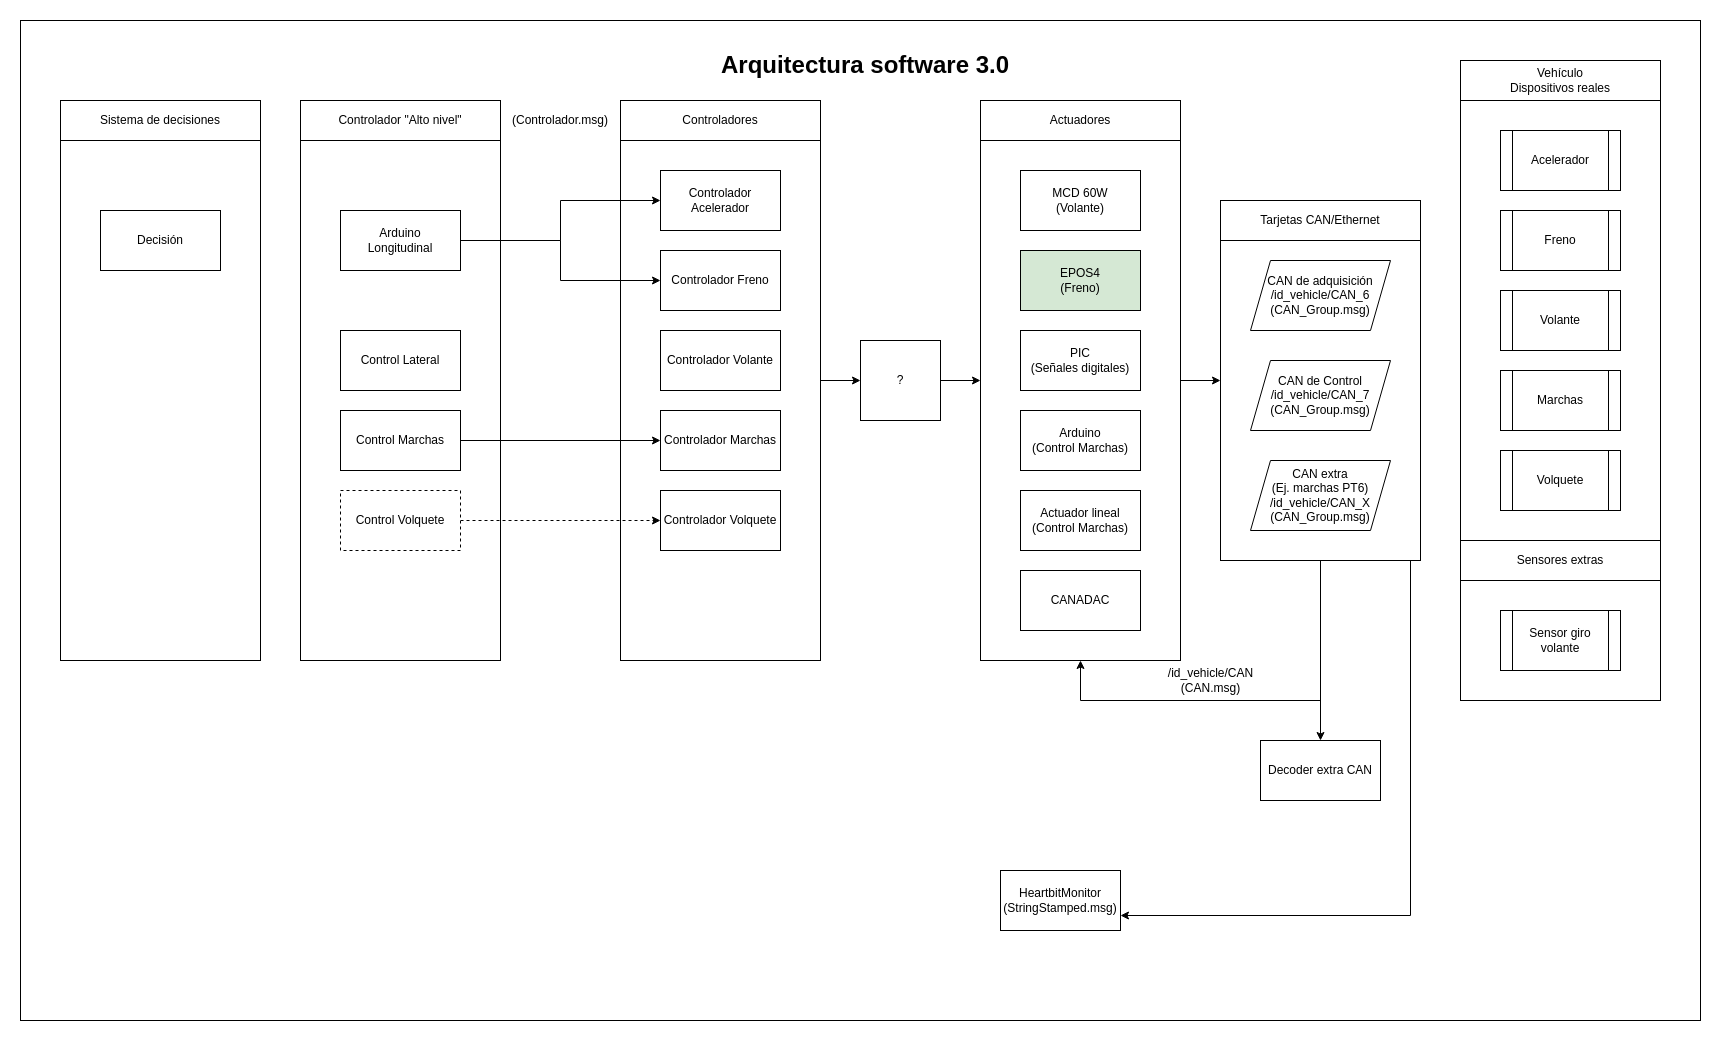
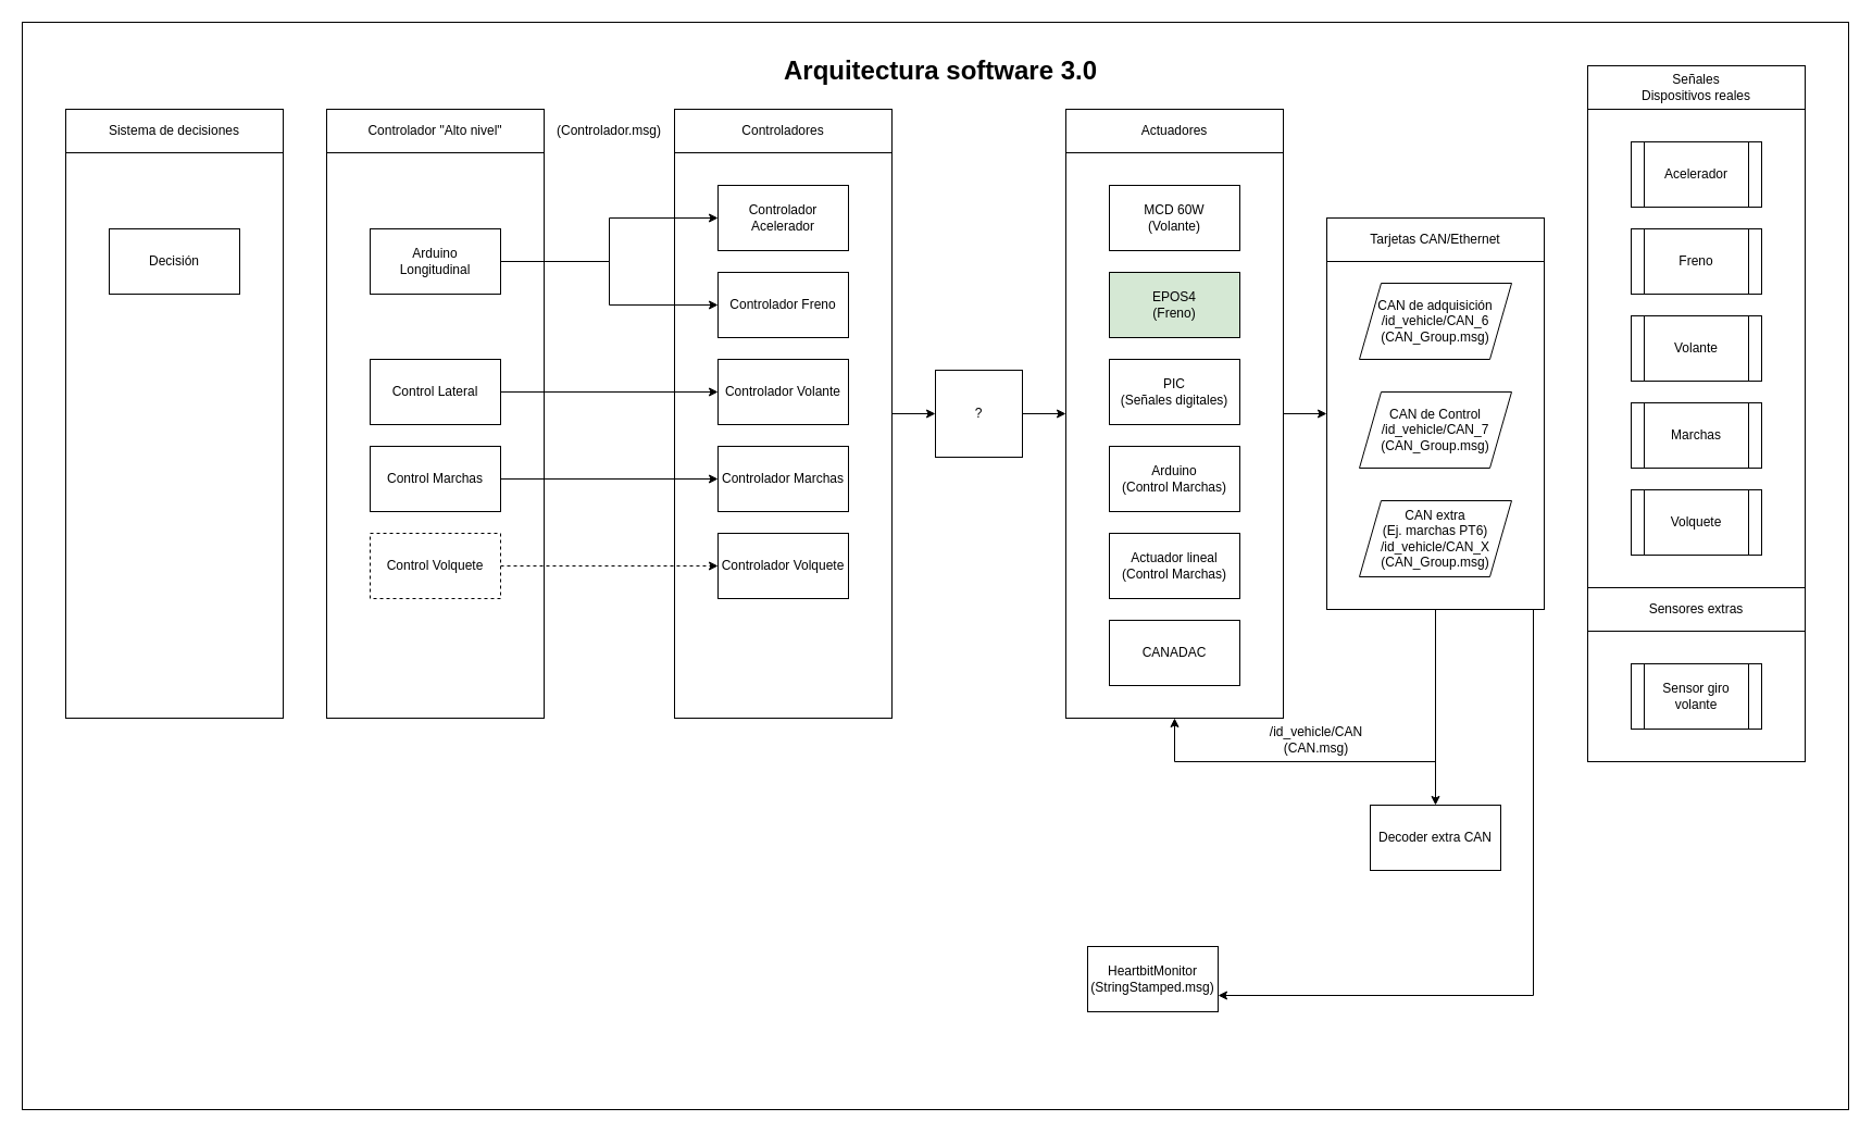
  <mxCell id="0" />
  <mxCell id="1" parent="0" />
  <mxCell id="2" value="" style="rounded=0;whiteSpace=wrap;html=1;" parent="1" vertex="1"><mxGeometry x="20" width="1680" height="1000" as="geometry" y="20" /></mxCell>
  <mxCell id="3" value="" style="rounded=0;whiteSpace=wrap;html=1;" parent="1" vertex="1"><mxGeometry x="300" y="100" width="200" height="560" as="geometry" /></mxCell>
  <mxCell id="4" style="edgeStyle=orthogonalEdgeStyle;rounded=0;orthogonalLoop=1;jettySize=auto;html=1;exitX=1;exitY=0.5;exitDx=0;exitDy=0;entryX=0;entryY=0.5;entryDx=0;entryDy=0;" parent="1" source="5" target="56" edge="1"><mxGeometry relative="1" as="geometry" /></mxCell>
  <mxCell id="5" value="" style="rounded=0;whiteSpace=wrap;html=1;" parent="1" vertex="1"><mxGeometry x="620" y="100" width="200" height="560" as="geometry" /></mxCell>
  <mxCell id="6" value="" style="rounded=0;whiteSpace=wrap;html=1;" parent="1" vertex="1"><mxGeometry x="1460" y="60" width="200" height="480" as="geometry" /></mxCell>
  <mxCell id="7" value="Acelerador" style="shape=process;whiteSpace=wrap;html=1;backgroundOutline=1;" parent="1" vertex="1"><mxGeometry x="1500" y="130" width="120" height="60" as="geometry" /></mxCell>
  <mxCell id="8" value="Freno" style="shape=process;whiteSpace=wrap;html=1;backgroundOutline=1;" parent="1" vertex="1"><mxGeometry x="1500" y="210" width="120" height="60" as="geometry" /></mxCell>
  <mxCell id="9" value="Volante" style="shape=process;whiteSpace=wrap;html=1;backgroundOutline=1;" parent="1" vertex="1"><mxGeometry x="1500" y="290" width="120" height="60" as="geometry" /></mxCell>
  <mxCell id="10" value="Marchas" style="shape=process;whiteSpace=wrap;html=1;backgroundOutline=1;" parent="1" vertex="1"><mxGeometry x="1500" y="370" width="120" height="60" as="geometry" /></mxCell>
  <mxCell id="11" value="Volquete" style="shape=process;whiteSpace=wrap;html=1;backgroundOutline=1;" parent="1" vertex="1"><mxGeometry x="1500" y="450" width="120" height="60" as="geometry" /></mxCell>
- <mxCell id="12" value="&lt;div&gt;Vehículo&lt;/div&gt;&lt;div&gt;Dispositivos reales&lt;br&gt;&lt;/div&gt;" style="rounded=0;whiteSpace=wrap;html=1;" parent="1" vertex="1"><mxGeometry x="1460" y="60" width="200" height="40" as="geometry" /></mxCell>
+ <mxCell id="12" value="&lt;div&gt;Señales&lt;/div&gt;&lt;div&gt;Dispositivos reales&lt;br&gt;&lt;/div&gt;" style="rounded=0;whiteSpace=wrap;html=1;" parent="1" vertex="1"><mxGeometry x="1460" y="60" width="200" height="40" as="geometry" /></mxCell>
  <mxCell id="13" value="" style="rounded=0;whiteSpace=wrap;html=1;" parent="1" vertex="1"><mxGeometry x="1460" y="540" width="200" height="160" as="geometry" /></mxCell>
  <mxCell id="14" value="Sensores extras" style="rounded=0;whiteSpace=wrap;html=1;" parent="1" vertex="1"><mxGeometry x="1460" y="540" width="200" height="40" as="geometry" /></mxCell>
  <mxCell id="15" value="Sensor giro volante" style="shape=process;whiteSpace=wrap;html=1;backgroundOutline=1;" parent="1" vertex="1"><mxGeometry x="1500" y="610" width="120" height="60" as="geometry" /></mxCell>
  <mxCell id="16" style="edgeStyle=orthogonalEdgeStyle;rounded=0;orthogonalLoop=1;jettySize=auto;html=1;exitX=0.5;exitY=1;exitDx=0;exitDy=0;entryX=0.5;entryY=0;entryDx=0;entryDy=0;" parent="1" source="19" target="52" edge="1"><mxGeometry relative="1" as="geometry" /></mxCell>
  <mxCell id="17" style="edgeStyle=orthogonalEdgeStyle;rounded=0;orthogonalLoop=1;jettySize=auto;html=1;exitX=0.5;exitY=1;exitDx=0;exitDy=0;entryX=0.5;entryY=1;entryDx=0;entryDy=0;" parent="1" source="19" target="25" edge="1"><mxGeometry relative="1" as="geometry"><Array as="points"><mxPoint x="1320" y="700" /><mxPoint x="1080" y="700" /></Array></mxGeometry></mxCell>
  <mxCell id="18" style="edgeStyle=orthogonalEdgeStyle;rounded=0;orthogonalLoop=1;jettySize=auto;html=1;exitX=0.75;exitY=1;exitDx=0;exitDy=0;entryX=1;entryY=0.75;entryDx=0;entryDy=0;" edge="1" parent="1" source="19" target="58"><mxGeometry relative="1" as="geometry"><Array as="points"><mxPoint x="1410" y="560" /><mxPoint x="1410" y="915" /></Array></mxGeometry></mxCell>
  <mxCell id="19" value="" style="rounded=0;whiteSpace=wrap;html=1;" parent="1" vertex="1"><mxGeometry x="1220" y="200" width="200" height="360" as="geometry" /></mxCell>
  <mxCell id="20" value="Tarjetas CAN/Ethernet" style="rounded=0;whiteSpace=wrap;html=1;" parent="1" vertex="1"><mxGeometry x="1220" y="200" width="200" height="40" as="geometry" /></mxCell>
  <mxCell id="21" value="CAN de adquisición&lt;br&gt;/id_vehicle/CAN_6&lt;br&gt;(CAN_Group.msg)" style="shape=parallelogram;perimeter=parallelogramPerimeter;whiteSpace=wrap;html=1;fixedSize=1;" parent="1" vertex="1"><mxGeometry x="1250" y="260" width="140" height="70" as="geometry" /></mxCell>
  <mxCell id="22" value="CAN de Control&lt;br&gt;/id_vehicle/CAN_7&lt;br&gt;(CAN_Group.msg)" style="shape=parallelogram;perimeter=parallelogramPerimeter;whiteSpace=wrap;html=1;fixedSize=1;" parent="1" vertex="1"><mxGeometry x="1250" y="360" width="140" height="70" as="geometry" /></mxCell>
  <mxCell id="23" value="&lt;div&gt;CAN extra&lt;/div&gt;&lt;div&gt;(Ej. marchas PT6)&lt;br&gt;&lt;/div&gt;&lt;div&gt;/id_vehicle/CAN_X&lt;br&gt;&lt;/div&gt;&lt;div&gt;(CAN_Group.msg)&lt;br&gt;&lt;/div&gt;" style="shape=parallelogram;perimeter=parallelogramPerimeter;whiteSpace=wrap;html=1;fixedSize=1;" parent="1" vertex="1"><mxGeometry x="1250" y="460" width="140" height="70" as="geometry" /></mxCell>
  <mxCell id="24" style="edgeStyle=orthogonalEdgeStyle;rounded=0;orthogonalLoop=1;jettySize=auto;html=1;exitX=1;exitY=0.5;exitDx=0;exitDy=0;entryX=0;entryY=0.5;entryDx=0;entryDy=0;" parent="1" source="25" target="19" edge="1"><mxGeometry relative="1" as="geometry" /></mxCell>
  <mxCell id="25" value="" style="rounded=0;whiteSpace=wrap;html=1;" parent="1" vertex="1"><mxGeometry x="980" y="100" width="200" height="560" as="geometry" /></mxCell>
  <mxCell id="26" value="Actuadores" style="rounded=0;whiteSpace=wrap;html=1;" parent="1" vertex="1"><mxGeometry x="980" y="100" width="200" height="40" as="geometry" /></mxCell>
  <mxCell id="27" value="&lt;div&gt;MCD 60W&lt;/div&gt;&lt;div&gt;(Volante)&lt;br&gt;&lt;/div&gt;" style="rounded=0;whiteSpace=wrap;html=1;" parent="1" vertex="1"><mxGeometry x="1020" y="170" width="120" height="60" as="geometry" /></mxCell>
  <mxCell id="28" value="&lt;div&gt;EPOS4&lt;/div&gt;&lt;div&gt;(Freno)&lt;br&gt;&lt;/div&gt;" style="rounded=0;whiteSpace=wrap;html=1;fillColor=#d5e8d4;" parent="1" vertex="1"><mxGeometry x="1020" y="250" width="120" height="60" as="geometry" /></mxCell>
  <mxCell id="29" value="&lt;div&gt;PIC&lt;/div&gt;&lt;div&gt;(Señales digitales)&lt;br&gt;&lt;/div&gt;" style="rounded=0;whiteSpace=wrap;html=1;" parent="1" vertex="1"><mxGeometry x="1020" y="330" width="120" height="60" as="geometry" /></mxCell>
  <mxCell id="30" value="&lt;div&gt;Arduino&lt;/div&gt;&lt;div&gt;(Control Marchas)&lt;br&gt;&lt;/div&gt;" style="rounded=0;whiteSpace=wrap;html=1;" parent="1" vertex="1"><mxGeometry x="1020" y="410" width="120" height="60" as="geometry" /></mxCell>
  <mxCell id="31" value="&lt;div&gt;Actuador lineal&lt;/div&gt;&lt;div&gt;(Control Marchas)&lt;br&gt;&lt;/div&gt;" style="rounded=0;whiteSpace=wrap;html=1;" parent="1" vertex="1"><mxGeometry x="1020" y="490" width="120" height="60" as="geometry" /></mxCell>
  <mxCell id="32" value="CANADAC" style="rounded=0;whiteSpace=wrap;html=1;" parent="1" vertex="1"><mxGeometry x="1020" y="570" width="120" height="60" as="geometry" /></mxCell>
  <mxCell id="33" value="Controlador Freno" style="rounded=0;whiteSpace=wrap;html=1;" parent="1" vertex="1"><mxGeometry x="660" y="250" width="120" height="60" as="geometry" /></mxCell>
  <mxCell id="34" style="edgeStyle=orthogonalEdgeStyle;rounded=0;orthogonalLoop=1;jettySize=auto;html=1;exitX=1;exitY=0.5;exitDx=0;exitDy=0;entryX=0;entryY=0.5;entryDx=0;entryDy=0;" parent="1" source="36" target="39" edge="1"><mxGeometry relative="1" as="geometry" /></mxCell>
  <mxCell id="35" style="edgeStyle=orthogonalEdgeStyle;rounded=0;orthogonalLoop=1;jettySize=auto;html=1;exitX=1;exitY=0.5;exitDx=0;exitDy=0;entryX=0;entryY=0.5;entryDx=0;entryDy=0;" parent="1" source="36" target="33" edge="1"><mxGeometry relative="1" as="geometry" /></mxCell>
  <mxCell id="36" value="&lt;div&gt;Arduino &lt;br&gt;&lt;/div&gt;&lt;div&gt;Longitudinal&lt;br&gt;&lt;/div&gt;" style="rounded=0;whiteSpace=wrap;html=1;" parent="1" vertex="1"><mxGeometry x="340" y="210" width="120" height="60" as="geometry" /></mxCell>
  <mxCell id="37" value="Controladores" style="rounded=0;whiteSpace=wrap;html=1;" parent="1" vertex="1"><mxGeometry x="620" y="100" width="200" height="40" as="geometry" /></mxCell>
  <mxCell id="38" value="Controlador &quot;Alto nivel&quot;" style="rounded=0;whiteSpace=wrap;html=1;" parent="1" vertex="1"><mxGeometry x="300" y="100" width="200" height="40" as="geometry" /></mxCell>
  <mxCell id="39" value="Controlador Acelerador" style="rounded=0;whiteSpace=wrap;html=1;" parent="1" vertex="1"><mxGeometry x="660" y="170" width="120" height="60" as="geometry" /></mxCell>
  <mxCell id="40" value="Controlador Volante" style="rounded=0;whiteSpace=wrap;html=1;" parent="1" vertex="1"><mxGeometry x="660" y="330" width="120" height="60" as="geometry" /></mxCell>
  <mxCell id="41" value="Controlador Marchas" style="rounded=0;whiteSpace=wrap;html=1;" parent="1" vertex="1"><mxGeometry x="660" y="410" width="120" height="60" as="geometry" /></mxCell>
  <mxCell id="42" value="Controlador Volquete" style="rounded=0;whiteSpace=wrap;html=1;" parent="1" vertex="1"><mxGeometry x="660" y="490" width="120" height="60" as="geometry" /></mxCell>
+ <mxCell id="43" style="edgeStyle=orthogonalEdgeStyle;rounded=0;orthogonalLoop=1;jettySize=auto;html=1;exitX=1;exitY=0.5;exitDx=0;exitDy=0;entryX=0;entryY=0.5;entryDx=0;entryDy=0;" parent="1" source="44" target="40" edge="1"><mxGeometry relative="1" as="geometry" /></mxCell>
  <mxCell id="44" value="Control Lateral" style="rounded=0;whiteSpace=wrap;html=1;" parent="1" vertex="1"><mxGeometry x="340" y="330" width="120" height="60" as="geometry" /></mxCell>
  <mxCell id="45" style="edgeStyle=orthogonalEdgeStyle;rounded=0;orthogonalLoop=1;jettySize=auto;html=1;exitX=1;exitY=0.5;exitDx=0;exitDy=0;entryX=0;entryY=0.5;entryDx=0;entryDy=0;dashed=1;" parent="1" source="46" target="42" edge="1"><mxGeometry relative="1" as="geometry" /></mxCell>
  <mxCell id="46" value="Control Volquete" style="rounded=0;whiteSpace=wrap;html=1;dashed=1;" parent="1" vertex="1"><mxGeometry x="340" y="490" width="120" height="60" as="geometry" /></mxCell>
  <mxCell id="47" style="edgeStyle=orthogonalEdgeStyle;rounded=0;orthogonalLoop=1;jettySize=auto;html=1;exitX=1;exitY=0.5;exitDx=0;exitDy=0;entryX=0;entryY=0.5;entryDx=0;entryDy=0;" parent="1" source="48" target="41" edge="1"><mxGeometry relative="1" as="geometry" /></mxCell>
  <mxCell id="48" value="Control Marchas" style="rounded=0;whiteSpace=wrap;html=1;" parent="1" vertex="1"><mxGeometry x="340" y="410" width="120" height="60" as="geometry" /></mxCell>
  <mxCell id="49" value="" style="rounded=0;whiteSpace=wrap;html=1;" parent="1" vertex="1"><mxGeometry x="60" y="100" width="200" height="560" as="geometry" /></mxCell>
  <mxCell id="50" value="Sistema de decisiones" style="rounded=0;whiteSpace=wrap;html=1;" parent="1" vertex="1"><mxGeometry x="60" y="100" width="200" height="40" as="geometry" /></mxCell>
  <mxCell id="51" value="Decisión" style="rounded=0;whiteSpace=wrap;html=1;" parent="1" vertex="1"><mxGeometry x="100" y="210" width="120" height="60" as="geometry" /></mxCell>
  <mxCell id="52" value="Decoder extra CAN" style="rounded=0;whiteSpace=wrap;html=1;" parent="1" vertex="1"><mxGeometry x="1260" y="740" width="120" height="60" as="geometry" /></mxCell>
  <mxCell id="53" value="/id_vehicle/CAN&lt;br&gt;(CAN.msg)" style="text;html=1;align=center;verticalAlign=middle;resizable=0;points=[];autosize=1;strokeColor=none;fillColor=none;" parent="1" vertex="1"><mxGeometry x="1160" y="665" width="100" height="30" as="geometry" /></mxCell>
  <mxCell id="54" value="(Controlador.msg)" style="text;html=1;strokeColor=none;fillColor=none;align=center;verticalAlign=middle;whiteSpace=wrap;rounded=0;" parent="1" vertex="1"><mxGeometry x="530" y="105" width="60" height="30" as="geometry" /></mxCell>
  <mxCell id="55" style="edgeStyle=orthogonalEdgeStyle;rounded=0;orthogonalLoop=1;jettySize=auto;html=1;exitX=1;exitY=0.5;exitDx=0;exitDy=0;entryX=0;entryY=0.5;entryDx=0;entryDy=0;" parent="1" source="56" target="25" edge="1"><mxGeometry relative="1" as="geometry" /></mxCell>
  <mxCell id="56" value="?" style="rounded=0;whiteSpace=wrap;html=1;" parent="1" vertex="1"><mxGeometry y="340" width="80" height="80" as="geometry" x="860" /></mxCell>
  <mxCell id="57" value="&lt;b&gt;&lt;font style=&quot;font-size: 24px&quot;&gt;Arquitectura software 3.0&lt;/font&gt;&lt;/b&gt;" style="text;html=1;strokeColor=none;fillColor=none;align=center;verticalAlign=middle;whiteSpace=wrap;rounded=0;" parent="1" vertex="1"><mxGeometry x="700" y="50" width="330" height="30" as="geometry" /></mxCell>
  <mxCell id="58" value="HeartbitMonitor&lt;br&gt;(StringStamped.msg)" style="rounded=0;whiteSpace=wrap;html=1;" vertex="1" parent="1"><mxGeometry x="1000" y="870" width="120" height="60" as="geometry" /></mxCell>
